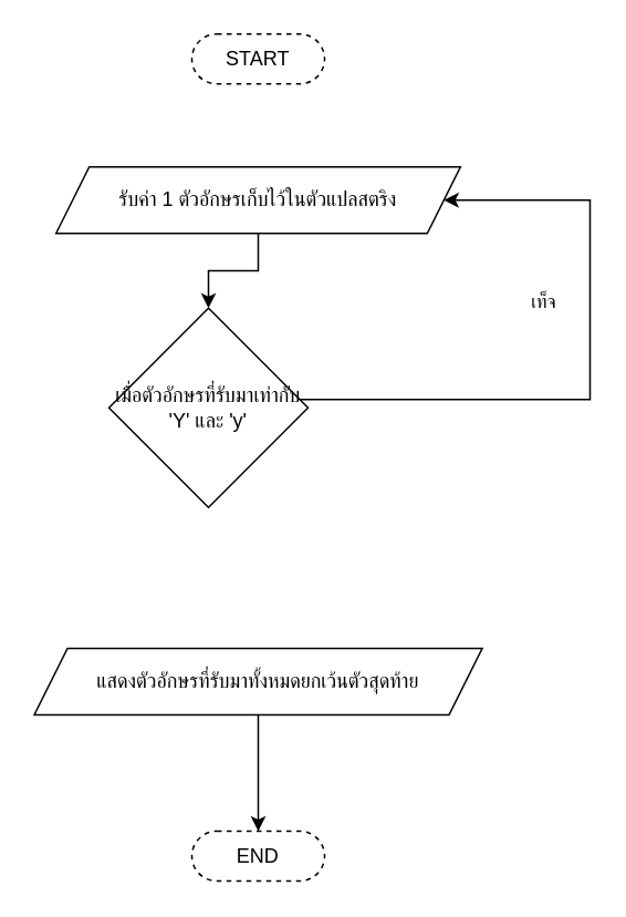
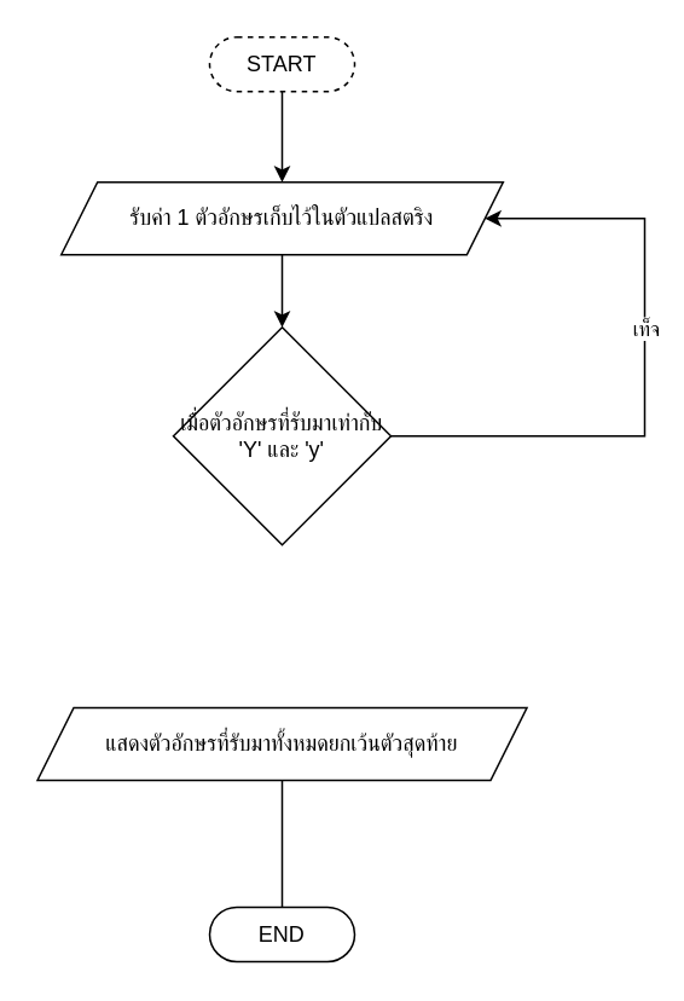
  <mxCell id="0" />
  <mxCell id="1" parent="0" />
+ <mxCell id="2" style="edgeStyle=orthogonalEdgeStyle;rounded=0;orthogonalLoop=1;jettySize=auto;html=1;" edge="1" parent="1" source="3" target="6"><mxGeometry relative="1" as="geometry"><mxPoint x="155" y="100" as="targetPoint" /></mxGeometry></mxCell>
  <mxCell id="3" value="START" style="rounded=1;whiteSpace=wrap;html=1;arcSize=50;dashed=1;" parent="1" vertex="1"><mxGeometry x="115" y="20" width="80" height="30" as="geometry" /></mxCell>
- <mxCell id="4" value="END" style="rounded=1;whiteSpace=wrap;html=1;arcSize=50;dashed=1;" parent="1" vertex="1"><mxGeometry x="115" y="499.83" width="80" height="30" as="geometry" /></mxCell>
+ <mxCell id="4" value="END" style="rounded=1;whiteSpace=wrap;html=1;arcSize=50;" parent="1" vertex="1"><mxGeometry x="115" y="499.83" width="80" height="30" as="geometry" /></mxCell>
  <mxCell id="5" value="" style="edgeStyle=orthogonalEdgeStyle;rounded=0;orthogonalLoop=1;jettySize=auto;html=1;" edge="1" parent="1" source="6" target="11"><mxGeometry relative="1" as="geometry" /></mxCell>
  <mxCell id="6" value="รับค่า 1 ตัวอักษรเก็บไว้ในตัวแปลสตริง" style="shape=parallelogram;perimeter=parallelogramPerimeter;whiteSpace=wrap;html=1;fixedSize=1;" vertex="1" parent="1"><mxGeometry x="33.13" y="100" width="243.75" height="40" as="geometry" /></mxCell>
- <mxCell id="7" value="" style="edgeStyle=orthogonalEdgeStyle;rounded=0;orthogonalLoop=1;jettySize=auto;html=1;" edge="1" parent="1" source="8" target="4"><mxGeometry relative="1" as="geometry" /></mxCell>
+ <mxCell id="7" value="" style="edgeStyle=orthogonalEdgeStyle;rounded=0;orthogonalLoop=1;jettySize=auto;html=1;endArrow=none;" edge="1" parent="1" source="8" target="4"><mxGeometry relative="1" as="geometry" /></mxCell>
  <mxCell id="8" value="แสดงตัวอักษรที่รับมาทั้งหมดยกเว้นตัวสุดท้าย" style="shape=parallelogram;perimeter=parallelogramPerimeter;whiteSpace=wrap;html=1;fixedSize=1;" vertex="1" parent="1"><mxGeometry x="20" y="389.83" width="270" height="40" as="geometry" /></mxCell>
  <mxCell id="9" style="edgeStyle=orthogonalEdgeStyle;rounded=0;orthogonalLoop=1;jettySize=auto;html=1;entryX=1;entryY=0.5;entryDx=0;entryDy=0;" edge="1" parent="1" source="11" target="6"><mxGeometry relative="1" as="geometry"><Array as="points"><mxPoint x="355" y="240" /><mxPoint x="355" y="120" /></Array></mxGeometry></mxCell>
  <mxCell id="10" value="เท็จ" style="edgeLabel;html=1;align=center;verticalAlign=middle;resizable=0;points=[];" vertex="1" connectable="0" parent="9"><mxGeometry x="-0.645" relative="1" as="geometry"><mxPoint x="78" y="-60" as="offset" /></mxGeometry></mxCell>
- <mxCell id="11" value="เมื่อตัวอักษรที่รับมาเท่ากับ 'Y' และ 'y'" style="rhombus;whiteSpace=wrap;html=1;" vertex="1" parent="1"><mxGeometry x="65.01" y="185" width="120" height="120" as="geometry" /></mxCell>
+ <mxCell id="11" value="เมื่อตัวอักษรที่รับมาเท่ากับ 'Y' และ 'y'" style="rhombus;whiteSpace=wrap;html=1;" vertex="1" parent="1"><mxGeometry x="95.01" y="180" width="120" height="120" as="geometry" /></mxCell>
